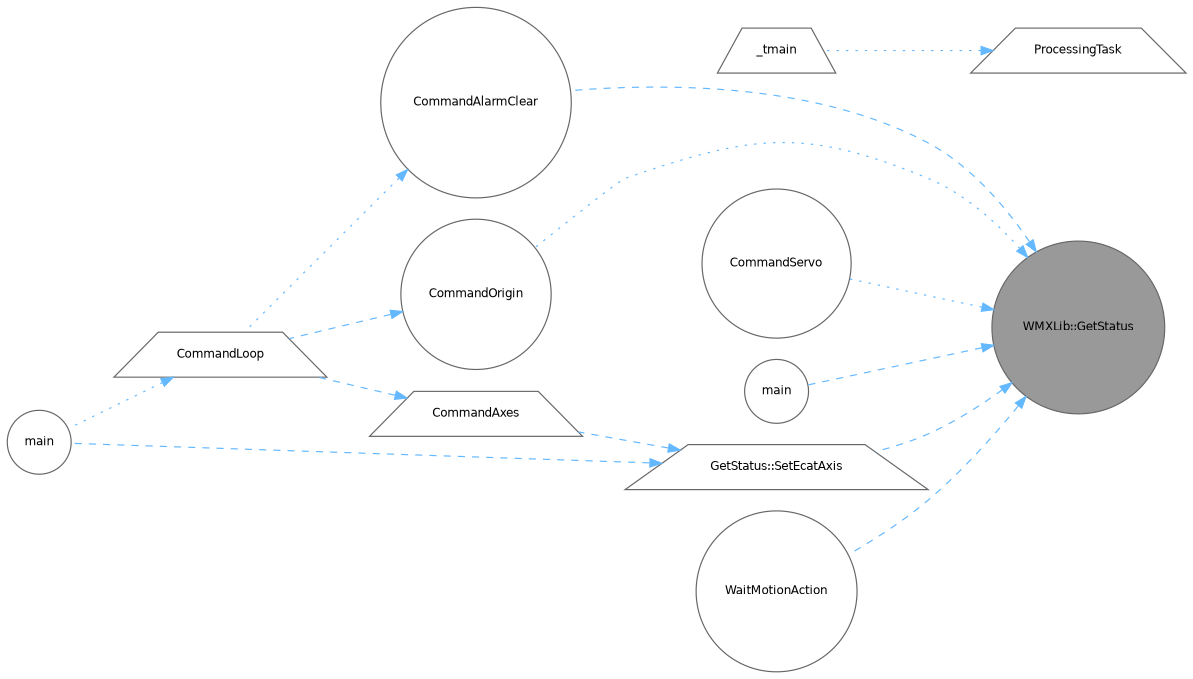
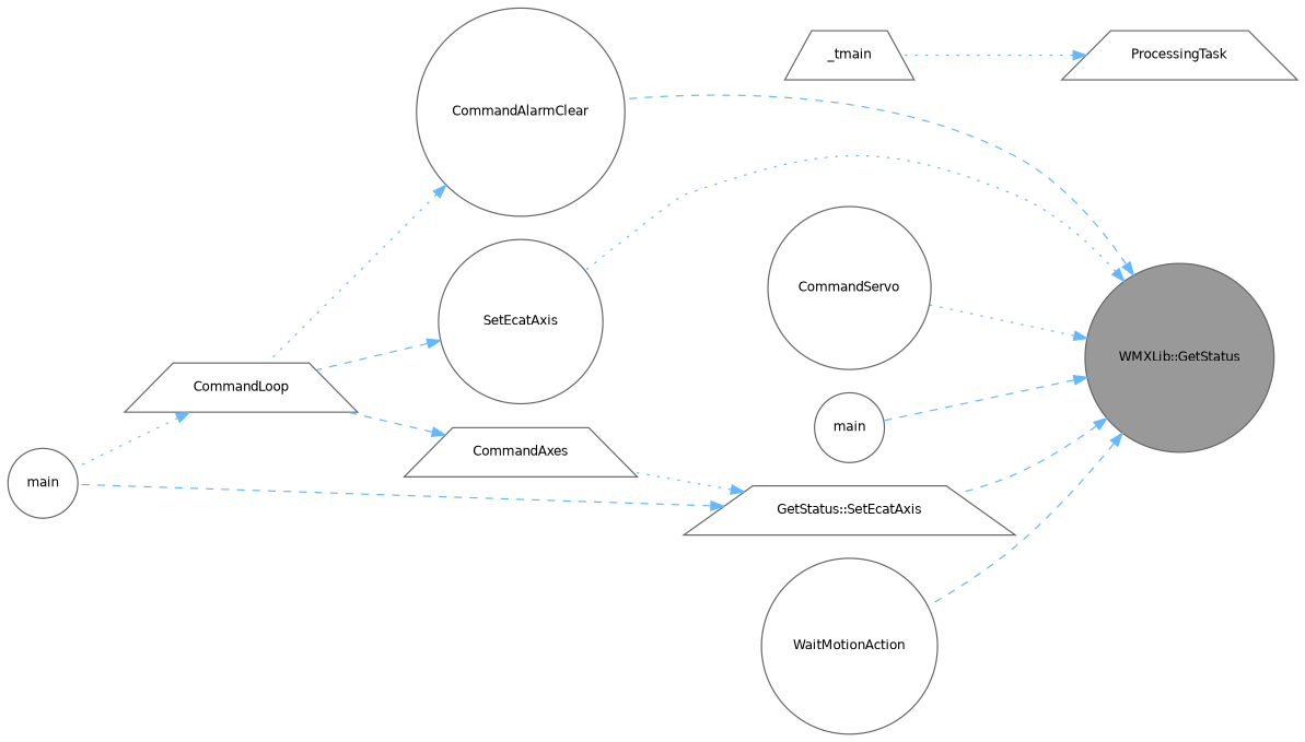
  digraph {
    rankdir=RL
    node [color=grey40 fillcolor=white fontname=Helvetica fontsize=10 shape=circle style=filled]
    edge [color=steelblue1 dir=back fontname=Helvetica fontsize=10 labelfontname=Helvetica labelfontsize=10 style=dashed]
    n1 [color=gray40 fillcolor=grey60 fontcolor=black height=0.2 label="WMXLib::GetStatus" width=0.4]
    n2 [height=0.2 label=CommandAlarmClear width=0.4]
-   n3 [height=0.2 label=CommandOrigin width=0.4]
+   n3 [height=0.2 label=SetEcatAxis width=0.4]
    n4 [height=0.2 label=CommandServo width=0.4]
    n5 [height=0.2 label=main width=0.4]
    n6 [height=0.2 label="GetStatus::SetEcatAxis" shape=trapezium width=0.4]
    n7 [height=0.2 label=WaitMotionAction width=0.4]
    n8 [height=0.2 label=CommandLoop shape=trapezium width=0.4]
    n9 [height=0.2 label=main width=0.4]
    n10 [height=0.2 label=CommandAxes shape=trapezium width=0.4]
    n11 [height=0.2 label=ProcessingTask shape=trapezium width=0.4]
    n12 [height=0.2 label=_tmain shape=trapezium width=0.4]
    n1 -> n2
    n1 -> n3 [style=dotted]
    n1 -> n4 [style=dotted]
    n1 -> n5
    n1 -> n6
    n1 -> n7
    n2 -> n8 [style=dotted]
    n3 -> n8
    n6 -> n9
-   n6 -> n10
+   n6 -> n10 [style=dotted]
    n8 -> n9 [style=dotted]
    n10 -> n8
    n11 -> n12 [style=dotted]
  }
